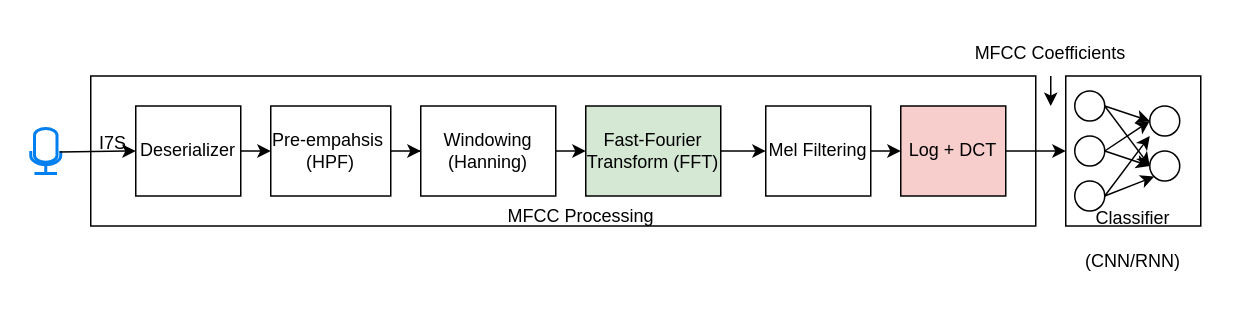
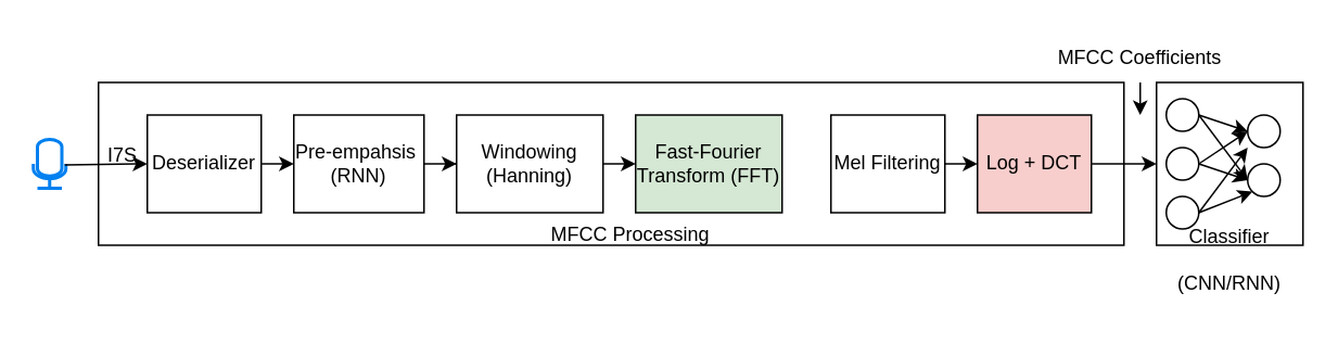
  <mxCell id="0" />
  <mxCell id="1" parent="0" />
  <mxCell id="2" value="" style="rounded=0;whiteSpace=wrap;html=1;" parent="1" vertex="1"><mxGeometry x="60" y="50" width="630" height="100" as="geometry" /></mxCell>
  <mxCell id="3" style="edgeStyle=orthogonalEdgeStyle;rounded=0;orthogonalLoop=1;jettySize=auto;html=1;exitX=1;exitY=0.5;exitDx=0;exitDy=0;entryX=0;entryY=0.5;entryDx=0;entryDy=0;" parent="1" source="4" target="7" edge="1"><mxGeometry relative="1" as="geometry" /></mxCell>
  <mxCell id="4" value="&lt;span style=&quot;background-color: initial;&quot;&gt;Windowing&lt;/span&gt;&lt;div&gt;&lt;span style=&quot;background-color: initial;&quot;&gt;(Hanning)&lt;/span&gt;&lt;/div&gt;" style="rounded=0;whiteSpace=wrap;html=1;" parent="1" vertex="1"><mxGeometry x="280" y="70" width="90" height="60" as="geometry" /></mxCell>
  <mxCell id="5" value="" style="html=1;verticalLabelPosition=bottom;align=center;labelBackgroundColor=#ffffff;verticalAlign=top;strokeWidth=2;strokeColor=#0080F0;shadow=0;dashed=0;shape=mxgraph.ios7.icons.microphone;" parent="1" vertex="1"><mxGeometry x="20" y="85" width="20" height="30" as="geometry" /></mxCell>
- <mxCell id="6" style="edgeStyle=orthogonalEdgeStyle;rounded=0;orthogonalLoop=1;jettySize=auto;html=1;exitX=1;exitY=0.5;exitDx=0;exitDy=0;entryX=0;entryY=0.5;entryDx=0;entryDy=0;" parent="1" source="7" target="9" edge="1"><mxGeometry relative="1" as="geometry" /></mxCell>
  <mxCell id="7" value="Fast-Fourier Transform (FFT)" style="rounded=0;whiteSpace=wrap;html=1;fillColor=#d5e8d4;" parent="1" vertex="1"><mxGeometry x="390" y="70" width="90" height="60" as="geometry" /></mxCell>
  <mxCell id="8" style="edgeStyle=orthogonalEdgeStyle;rounded=0;orthogonalLoop=1;jettySize=auto;html=1;exitX=1;exitY=0.5;exitDx=0;exitDy=0;entryX=0;entryY=0.5;entryDx=0;entryDy=0;" parent="1" source="9" target="11" edge="1"><mxGeometry relative="1" as="geometry" /></mxCell>
  <mxCell id="9" value="Mel Filtering" style="rounded=0;whiteSpace=wrap;html=1;" parent="1" vertex="1"><mxGeometry x="510" y="70" width="70" height="60" as="geometry" /></mxCell>
  <mxCell id="10" style="edgeStyle=orthogonalEdgeStyle;rounded=0;orthogonalLoop=1;jettySize=auto;html=1;exitX=1;exitY=0.5;exitDx=0;exitDy=0;entryX=0;entryY=0.5;entryDx=0;entryDy=0;" parent="1" source="11" target="13" edge="1"><mxGeometry relative="1" as="geometry" /></mxCell>
  <mxCell id="11" value="Log + DCT" style="rounded=0;whiteSpace=wrap;html=1;fillColor=#f8cecc;" parent="1" vertex="1"><mxGeometry x="600" y="70" width="70" height="60" as="geometry" /></mxCell>
  <mxCell id="12" value="" style="group" parent="1" vertex="1" connectable="0"><mxGeometry x="710" y="50" width="90" height="100" as="geometry" /></mxCell>
  <mxCell id="13" value="" style="rounded=0;whiteSpace=wrap;html=1;" parent="12" vertex="1"><mxGeometry width="90" height="100" as="geometry" /></mxCell>
  <mxCell id="14" value="" style="ellipse;whiteSpace=wrap;html=1;aspect=fixed;" parent="12" vertex="1"><mxGeometry x="6" y="10" width="20" height="20" as="geometry" /></mxCell>
  <mxCell id="15" value="" style="ellipse;whiteSpace=wrap;html=1;aspect=fixed;" parent="12" vertex="1"><mxGeometry x="6" y="40" width="20" height="20" as="geometry" /></mxCell>
  <mxCell id="16" value="" style="ellipse;whiteSpace=wrap;html=1;aspect=fixed;" parent="12" vertex="1"><mxGeometry x="6" y="70" width="20" height="20" as="geometry" /></mxCell>
  <mxCell id="17" value="" style="ellipse;whiteSpace=wrap;html=1;aspect=fixed;" parent="12" vertex="1"><mxGeometry x="56" y="20" width="20" height="20" as="geometry" /></mxCell>
  <mxCell id="18" value="" style="ellipse;whiteSpace=wrap;html=1;aspect=fixed;" parent="12" vertex="1"><mxGeometry x="56" y="50" width="20" height="20" as="geometry" /></mxCell>
  <mxCell id="19" value="" style="endArrow=classic;html=1;rounded=0;exitX=1;exitY=0.5;exitDx=0;exitDy=0;entryX=0;entryY=0.5;entryDx=0;entryDy=0;" parent="12" source="14" target="17" edge="1"><mxGeometry width="50" height="50" relative="1" as="geometry"><mxPoint x="36" y="-60" as="sourcePoint" /><mxPoint x="86" y="-110" as="targetPoint" /></mxGeometry></mxCell>
  <mxCell id="20" value="" style="endArrow=classic;html=1;rounded=0;exitX=1;exitY=0.5;exitDx=0;exitDy=0;entryX=0;entryY=0.5;entryDx=0;entryDy=0;" parent="12" source="14" target="18" edge="1"><mxGeometry width="50" height="50" relative="1" as="geometry"><mxPoint x="36" y="-60" as="sourcePoint" /><mxPoint x="86" y="-110" as="targetPoint" /></mxGeometry></mxCell>
  <mxCell id="21" value="" style="endArrow=classic;html=1;rounded=0;exitX=1;exitY=0.5;exitDx=0;exitDy=0;entryX=0;entryY=0.5;entryDx=0;entryDy=0;" parent="12" source="15" target="17" edge="1"><mxGeometry width="50" height="50" relative="1" as="geometry"><mxPoint x="36" y="-60" as="sourcePoint" /><mxPoint x="86" y="-110" as="targetPoint" /></mxGeometry></mxCell>
  <mxCell id="22" value="" style="endArrow=classic;html=1;rounded=0;exitX=1;exitY=0.5;exitDx=0;exitDy=0;entryX=0;entryY=0.5;entryDx=0;entryDy=0;" parent="12" source="15" target="18" edge="1"><mxGeometry width="50" height="50" relative="1" as="geometry"><mxPoint x="36" y="-60" as="sourcePoint" /><mxPoint x="86" y="-110" as="targetPoint" /></mxGeometry></mxCell>
  <mxCell id="23" value="" style="endArrow=classic;html=1;rounded=0;exitX=1;exitY=0.5;exitDx=0;exitDy=0;" parent="12" source="16" edge="1"><mxGeometry width="50" height="50" relative="1" as="geometry"><mxPoint x="36" y="-60" as="sourcePoint" /><mxPoint x="56" y="40" as="targetPoint" /></mxGeometry></mxCell>
  <mxCell id="24" value="" style="endArrow=classic;html=1;rounded=0;exitX=1;exitY=0.5;exitDx=0;exitDy=0;entryX=0;entryY=1;entryDx=0;entryDy=0;" parent="12" source="16" target="18" edge="1"><mxGeometry width="50" height="50" relative="1" as="geometry"><mxPoint x="36" y="-60" as="sourcePoint" /><mxPoint x="86" y="-110" as="targetPoint" /></mxGeometry></mxCell>
  <mxCell id="25" style="edgeStyle=orthogonalEdgeStyle;rounded=0;orthogonalLoop=1;jettySize=auto;html=1;exitX=0.5;exitY=1;exitDx=0;exitDy=0;" edge="1" parent="12" source="26"><mxGeometry relative="1" as="geometry"><mxPoint x="-10" y="20" as="targetPoint" /></mxGeometry></mxCell>
  <mxCell id="26" value="MFCC Coefficients" style="text;strokeColor=none;align=center;fillColor=none;html=1;verticalAlign=middle;whiteSpace=wrap;rounded=0;" vertex="1" parent="12"><mxGeometry x="-80" y="-30" width="140" height="30" as="geometry" /></mxCell>
  <mxCell id="27" value="" style="endArrow=classic;html=1;rounded=0;exitX=0.967;exitY=0.522;exitDx=0;exitDy=0;exitPerimeter=0;entryX=0;entryY=0.5;entryDx=0;entryDy=0;" parent="1" source="5" target="33" edge="1"><mxGeometry width="50" height="50" relative="1" as="geometry"><mxPoint x="390" y="200" as="sourcePoint" /><mxPoint x="50" y="100" as="targetPoint" /></mxGeometry></mxCell>
  <mxCell id="28" value="Classifier" style="text;strokeColor=none;align=center;fillColor=none;html=1;verticalAlign=middle;whiteSpace=wrap;rounded=0;" parent="1" vertex="1"><mxGeometry x="725" y="130" width="60" height="30" as="geometry" /></mxCell>
  <mxCell id="29" value="MFCC Processing" style="text;strokeColor=none;align=center;fillColor=none;html=1;verticalAlign=middle;whiteSpace=wrap;rounded=0;" parent="1" vertex="1"><mxGeometry x="320" y="130" width="134" height="28.71" as="geometry" /></mxCell>
  <mxCell id="30" value="" style="edgeStyle=orthogonalEdgeStyle;rounded=0;orthogonalLoop=1;jettySize=auto;html=1;" edge="1" parent="1" source="31" target="4"><mxGeometry relative="1" as="geometry" /></mxCell>
- <mxCell id="31" value="Pre-empahsis&amp;nbsp;&lt;br&gt;&lt;div&gt;(HPF)&lt;/div&gt;" style="rounded=0;whiteSpace=wrap;html=1;" vertex="1" parent="1"><mxGeometry x="180" y="70" width="80" height="60" as="geometry" /></mxCell>
+ <mxCell id="31" value="Pre-empahsis&amp;nbsp;&lt;br&gt;&lt;div&gt;(RNN)&lt;/div&gt;" style="rounded=0;whiteSpace=wrap;html=1;" vertex="1" parent="1"><mxGeometry x="180" y="70" width="80" height="60" as="geometry" /></mxCell>
  <mxCell id="32" style="edgeStyle=orthogonalEdgeStyle;rounded=0;orthogonalLoop=1;jettySize=auto;html=1;exitX=1;exitY=0.5;exitDx=0;exitDy=0;entryX=0;entryY=0.5;entryDx=0;entryDy=0;" edge="1" parent="1" source="33" target="31"><mxGeometry relative="1" as="geometry" /></mxCell>
  <mxCell id="33" value="Deserializer" style="rounded=0;whiteSpace=wrap;html=1;" vertex="1" parent="1"><mxGeometry x="90" y="70" width="70" height="60" as="geometry" /></mxCell>
  <mxCell id="34" value="I7S" style="text;strokeColor=none;align=center;fillColor=none;html=1;verticalAlign=middle;whiteSpace=wrap;rounded=0;" vertex="1" parent="1"><mxGeometry x="50" y="80" width="50" height="30" as="geometry" /></mxCell>
  <mxCell id="35" value="(CNN/RNN)" style="text;strokeColor=none;align=center;fillColor=none;html=1;verticalAlign=middle;whiteSpace=wrap;rounded=0;" vertex="1" parent="1"><mxGeometry x="715" y="158.71" width="80" height="30" as="geometry" /></mxCell>
